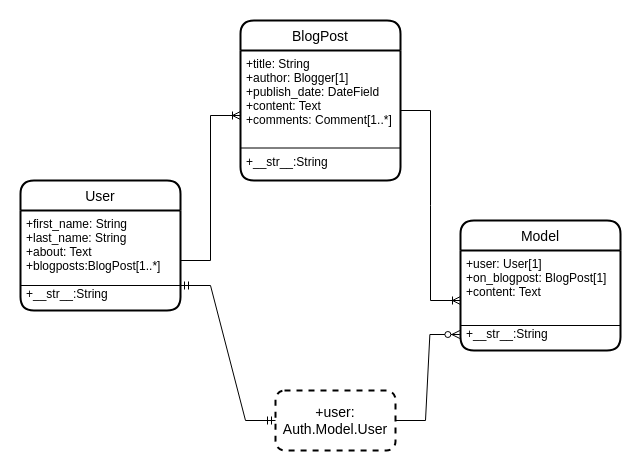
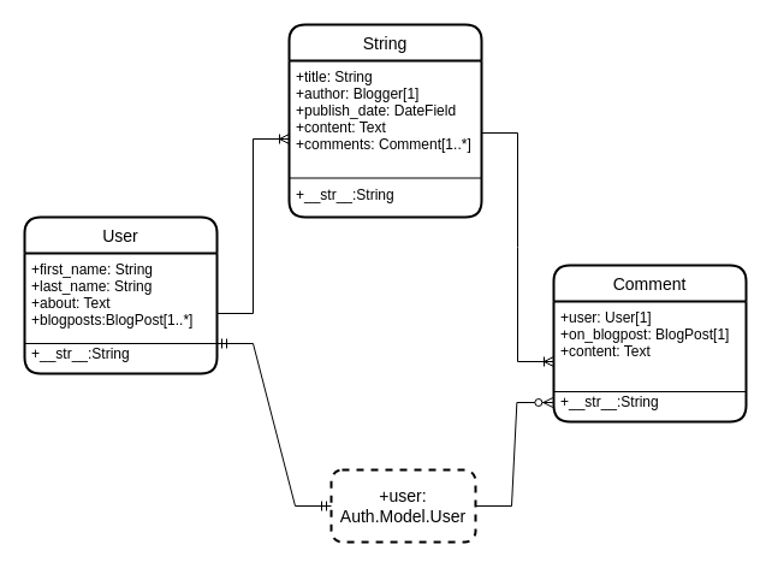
  <mxCell id="0" />
  <mxCell id="1" parent="0" />
  <mxCell id="2" value="User" style="swimlane;childLayout=stackLayout;horizontal=1;startSize=30;horizontalStack=0;rounded=1;fontSize=14;fontStyle=0;strokeWidth=2;resizeParent=0;resizeLast=1;shadow=0;dashed=0;align=center;strokeColor=#000000;" vertex="1" parent="1"><mxGeometry x="20" y="180" width="160" height="130" as="geometry" /></mxCell>
  <mxCell id="3" value="+first_name: String&#10;+last_name: String&#10;+about: Text&#10;+blogposts:BlogPost[1..*]&#10;&#10;+__str__:String" style="align=left;strokeColor=none;fillColor=none;spacingLeft=4;fontSize=12;verticalAlign=top;resizable=0;rotatable=0;part=1;" vertex="1" parent="2"><mxGeometry y="30" width="160" height="100" as="geometry" /></mxCell>
  <mxCell id="4" value="" style="endArrow=none;html=1;rounded=0;exitX=0;exitY=0.75;exitDx=0;exitDy=0;entryX=1;entryY=0.75;entryDx=0;entryDy=0;" edge="1" parent="2" source="3" target="3"><mxGeometry width="50" height="50" relative="1" as="geometry"><mxPoint x="290" y="150" as="sourcePoint" /><mxPoint x="340" y="100" as="targetPoint" /></mxGeometry></mxCell>
- <mxCell id="5" value="BlogPost" style="swimlane;childLayout=stackLayout;horizontal=1;startSize=30;horizontalStack=0;rounded=1;fontSize=14;fontStyle=0;strokeWidth=2;resizeParent=0;resizeLast=1;shadow=0;dashed=0;align=center;strokeColor=#000000;" vertex="1" parent="1"><mxGeometry x="240" y="20" width="160" height="160" as="geometry" /></mxCell>
+ <mxCell id="5" value="String" style="swimlane;childLayout=stackLayout;horizontal=1;startSize=30;horizontalStack=0;rounded=1;fontSize=14;fontStyle=0;strokeWidth=2;resizeParent=0;resizeLast=1;shadow=0;dashed=0;align=center;strokeColor=#000000;" vertex="1" parent="1"><mxGeometry x="240" y="20" width="160" height="160" as="geometry" /></mxCell>
  <mxCell id="6" value="+title: String&#10;+author: Blogger[1]&#10;+publish_date: DateField&#10;+content: Text&#10;+comments: Comment[1..*]&#10;&#10;&#10;+__str__:String" style="align=left;strokeColor=none;fillColor=none;spacingLeft=4;fontSize=12;verticalAlign=top;resizable=0;rotatable=0;part=1;" vertex="1" parent="5"><mxGeometry y="30" width="160" height="130" as="geometry" /></mxCell>
  <mxCell id="7" value="" style="endArrow=none;html=1;rounded=0;entryX=1;entryY=0.75;entryDx=0;entryDy=0;exitX=0;exitY=0.75;exitDx=0;exitDy=0;" edge="1" parent="5" source="6" target="6"><mxGeometry width="50" height="50" relative="1" as="geometry"><mxPoint x="-60" y="300" as="sourcePoint" /><mxPoint x="-10" y="250" as="targetPoint" /></mxGeometry></mxCell>
  <mxCell id="8" value="" style="edgeStyle=entityRelationEdgeStyle;fontSize=12;html=1;endArrow=ERoneToMany;rounded=0;exitX=1;exitY=0.5;exitDx=0;exitDy=0;exitPerimeter=0;entryX=0;entryY=0.5;entryDx=0;entryDy=0;" edge="1" parent="1" source="3" target="6"><mxGeometry width="100" height="100" relative="1" as="geometry"><mxPoint x="280" y="350" as="sourcePoint" /><mxPoint x="360" y="120" as="targetPoint" /></mxGeometry></mxCell>
- <mxCell id="9" value="Model" style="swimlane;childLayout=stackLayout;horizontal=1;startSize=30;horizontalStack=0;rounded=1;fontSize=14;fontStyle=0;strokeWidth=2;resizeParent=0;resizeLast=1;shadow=0;dashed=0;align=center;strokeColor=#000000;" vertex="1" parent="1"><mxGeometry x="460" y="220" width="160" height="130" as="geometry" /></mxCell>
+ <mxCell id="9" value="Comment" style="swimlane;childLayout=stackLayout;horizontal=1;startSize=30;horizontalStack=0;rounded=1;fontSize=14;fontStyle=0;strokeWidth=2;resizeParent=0;resizeLast=1;shadow=0;dashed=0;align=center;strokeColor=#000000;" vertex="1" parent="1"><mxGeometry x="460" y="220" width="160" height="130" as="geometry" /></mxCell>
  <mxCell id="10" value="+user: User[1]&#10;+on_blogpost: BlogPost[1]&#10;+content: Text&#10;&#10;&#10;+__str__:String" style="align=left;strokeColor=none;fillColor=none;spacingLeft=4;fontSize=12;verticalAlign=top;resizable=0;rotatable=0;part=1;" vertex="1" parent="9"><mxGeometry y="30" width="160" height="100" as="geometry" /></mxCell>
  <mxCell id="11" value="" style="endArrow=none;html=1;rounded=0;exitX=0;exitY=0.75;exitDx=0;exitDy=0;entryX=1;entryY=0.75;entryDx=0;entryDy=0;" edge="1" parent="9" source="10" target="10"><mxGeometry width="50" height="50" relative="1" as="geometry"><mxPoint x="290" y="150" as="sourcePoint" /><mxPoint x="340" y="100" as="targetPoint" /></mxGeometry></mxCell>
  <mxCell id="12" value="" style="edgeStyle=entityRelationEdgeStyle;fontSize=12;html=1;endArrow=ERoneToMany;rounded=0;entryX=0;entryY=0.5;entryDx=0;entryDy=0;" edge="1" parent="1" target="10"><mxGeometry width="100" height="100" relative="1" as="geometry"><mxPoint x="400" y="110" as="sourcePoint" /><mxPoint x="395" y="365" as="targetPoint" /></mxGeometry></mxCell>
  <mxCell id="13" value="+user: Auth.Model.User" style="whiteSpace=wrap;html=1;fontSize=14;strokeColor=#000000;fontStyle=0;startSize=30;rounded=1;strokeWidth=2;shadow=0;dashed=1;" vertex="1" parent="1"><mxGeometry x="275" y="390" width="120" height="60" as="geometry" /></mxCell>
  <mxCell id="14" value="" style="edgeStyle=entityRelationEdgeStyle;fontSize=12;html=1;endArrow=ERzeroToMany;endFill=1;rounded=0;entryX=-0.004;entryY=0.84;entryDx=0;entryDy=0;entryPerimeter=0;exitX=1;exitY=0.5;exitDx=0;exitDy=0;" edge="1" parent="1" source="13" target="10"><mxGeometry width="100" height="100" relative="1" as="geometry"><mxPoint x="310" y="440" as="sourcePoint" /><mxPoint x="410" y="340" as="targetPoint" /></mxGeometry></mxCell>
  <mxCell id="15" value="" style="edgeStyle=entityRelationEdgeStyle;fontSize=12;html=1;endArrow=ERmandOne;startArrow=ERmandOne;rounded=0;exitX=1;exitY=0.75;exitDx=0;exitDy=0;entryX=0;entryY=0.5;entryDx=0;entryDy=0;" edge="1" parent="1" source="3" target="13"><mxGeometry width="100" height="100" relative="1" as="geometry"><mxPoint x="290" y="230" as="sourcePoint" /><mxPoint x="270" y="420" as="targetPoint" /></mxGeometry></mxCell>
